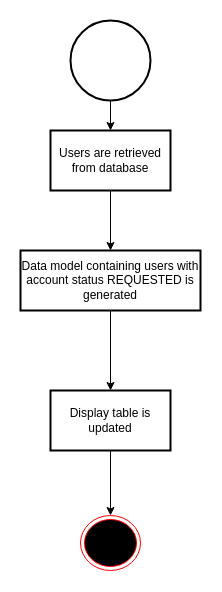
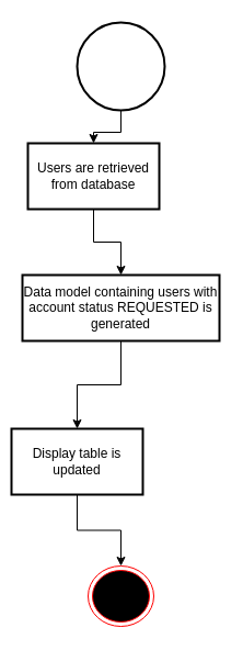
  <mxCell id="0" />
  <mxCell id="1" parent="0" />
  <mxCell id="2" value="" style="edgeStyle=orthogonalEdgeStyle;rounded=0;orthogonalLoop=1;jettySize=auto;html=1;" edge="1" parent="1" source="3" target="5"><mxGeometry relative="1" as="geometry" /></mxCell>
  <mxCell id="3" value="" style="strokeWidth=2;html=1;shape=mxgraph.flowchart.start_2;whiteSpace=wrap;" vertex="1" parent="1"><mxGeometry x="70" width="80" height="80" as="geometry" y="20" /></mxCell>
  <mxCell id="4" value="" style="edgeStyle=orthogonalEdgeStyle;rounded=0;orthogonalLoop=1;jettySize=auto;html=1;" edge="1" parent="1" source="5" target="7"><mxGeometry relative="1" as="geometry" /></mxCell>
- <mxCell id="5" value="Users are retrieved from database" style="whiteSpace=wrap;html=1;strokeWidth=2;" vertex="1" parent="1"><mxGeometry x="50" y="130" width="120" height="60" as="geometry" /></mxCell>
+ <mxCell id="5" value="Users are retrieved from database" style="whiteSpace=wrap;html=1;strokeWidth=2;" vertex="1" parent="1"><mxGeometry x="25" y="130" width="120" height="60" as="geometry" /></mxCell>
  <mxCell id="6" value="" style="edgeStyle=orthogonalEdgeStyle;rounded=0;orthogonalLoop=1;jettySize=auto;html=1;" edge="1" parent="1" source="7" target="9"><mxGeometry relative="1" as="geometry" /></mxCell>
  <mxCell id="7" value="Data model containing users with account status REQUESTED is generated" style="whiteSpace=wrap;html=1;strokeWidth=2;" vertex="1" parent="1"><mxGeometry x="20" y="250" width="180" height="60" as="geometry" /></mxCell>
  <mxCell id="8" style="edgeStyle=orthogonalEdgeStyle;rounded=0;orthogonalLoop=1;jettySize=auto;html=1;" edge="1" parent="1" source="9" target="10"><mxGeometry relative="1" as="geometry"><mxPoint x="110" y="530" as="targetPoint" /></mxGeometry></mxCell>
- <mxCell id="9" value="Display table is updated" style="whiteSpace=wrap;html=1;strokeWidth=2;" vertex="1" parent="1"><mxGeometry x="50" y="390" width="120" height="60" as="geometry" /></mxCell>
+ <mxCell id="9" value="Display table is updated" style="whiteSpace=wrap;html=1;strokeWidth=2;" vertex="1" parent="1"><mxGeometry x="10" y="390" width="120" height="60" as="geometry" /></mxCell>
  <mxCell id="10" value="" style="ellipse;html=1;shape=endState;fillColor=#000000;strokeColor=#ff0000;" vertex="1" parent="1"><mxGeometry x="80" y="515" width="60" height="55" as="geometry" /></mxCell>
